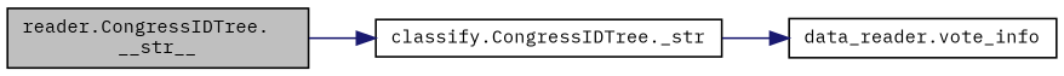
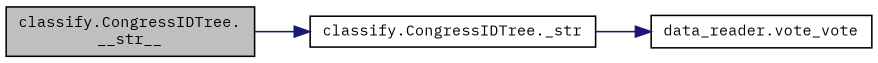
  digraph {
    fontname="IBM Plex Mono"
    rankdir=LR
    node [color=black fillcolor=white fontname="IBM Plex Mono" fontsize=10 shape=record style=filled]
    edge [color=midnightblue fontname="IBM Plex Mono" fontsize=10 labelfontname=Helvetica labelfontsize=10 style=solid]
-   n1 [fillcolor=grey75 fontcolor=black height=0.2 label="reader.CongressIDTree.\l__str__" width=0.4]
+   n1 [fillcolor=grey75 fontcolor=black height=0.2 label="classify.CongressIDTree.\l__str__" width=0.4]
    n2 [height=0.2 label="classify.CongressIDTree._str" width=0.4]
-   n3 [height=0.2 label="data_reader.vote_info" width=0.4]
+   n3 [height=0.2 label="data_reader.vote_vote" width=0.4]
    n1 -> n2
    n2 -> n3
  }
